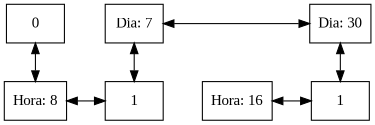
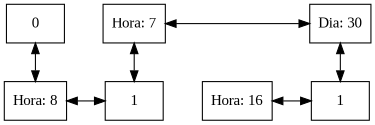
  digraph {
    fontname="Liberation Serif"
    nodesep=0.5
    node [fontname="Liberation Serif" group=-1 shape=box]
    edge [dir=both fontname="Liberation Serif" headport=n tailport=s]
    n1 [label=0]
-   n2 [group=7 label="Dia: 7"]
+   n2 [group=7 label="Hora: 7"]
    n3 [group=30 label="Dia: 30"]
    n4 [label="Hora: 8"]
    n5 [group=7 label=1]
    n6 [label="Hora: 16"]
    n7 [group=30 label=1]
    subgraph sub_1 {
      rank=same
      n1
      n2
    }
    subgraph sub_2 {
      rank=same
      n2
      n3
    }
    subgraph sub_3 {
      rank=same
      n4
      n5
    }
    subgraph sub_4 {
      rank=same
      n6
      n7
    }
    n1 -> n4
    n2 -> n3 [headport=w tailport=e]
    n2 -> n5
    n3 -> n7
    n4 -> n5 [headport=w tailport=e]
    n6 -> n7 [headport=w tailport=e]
  }
